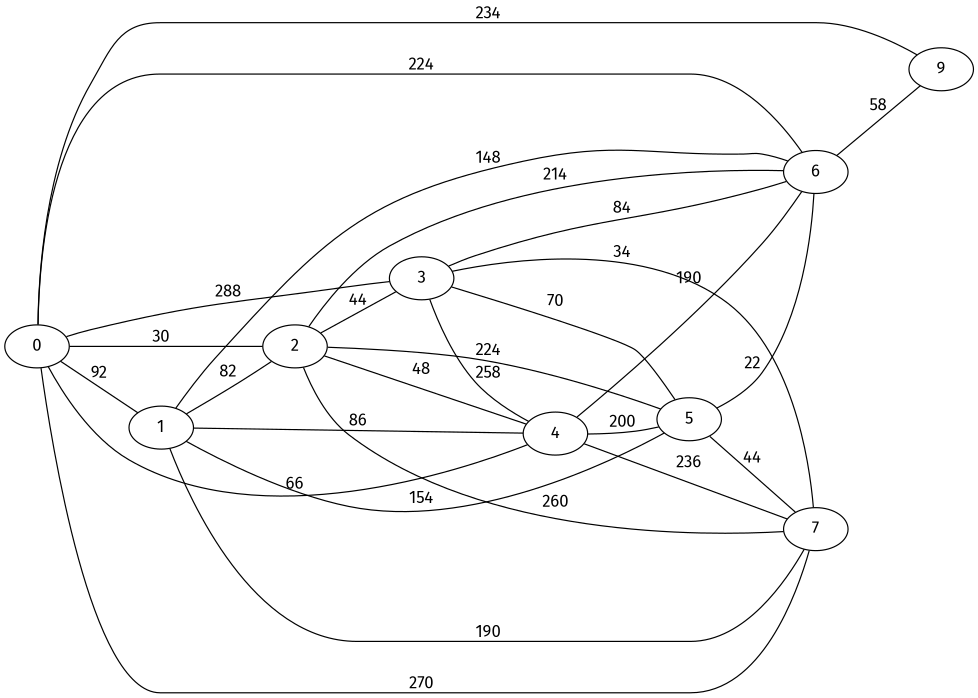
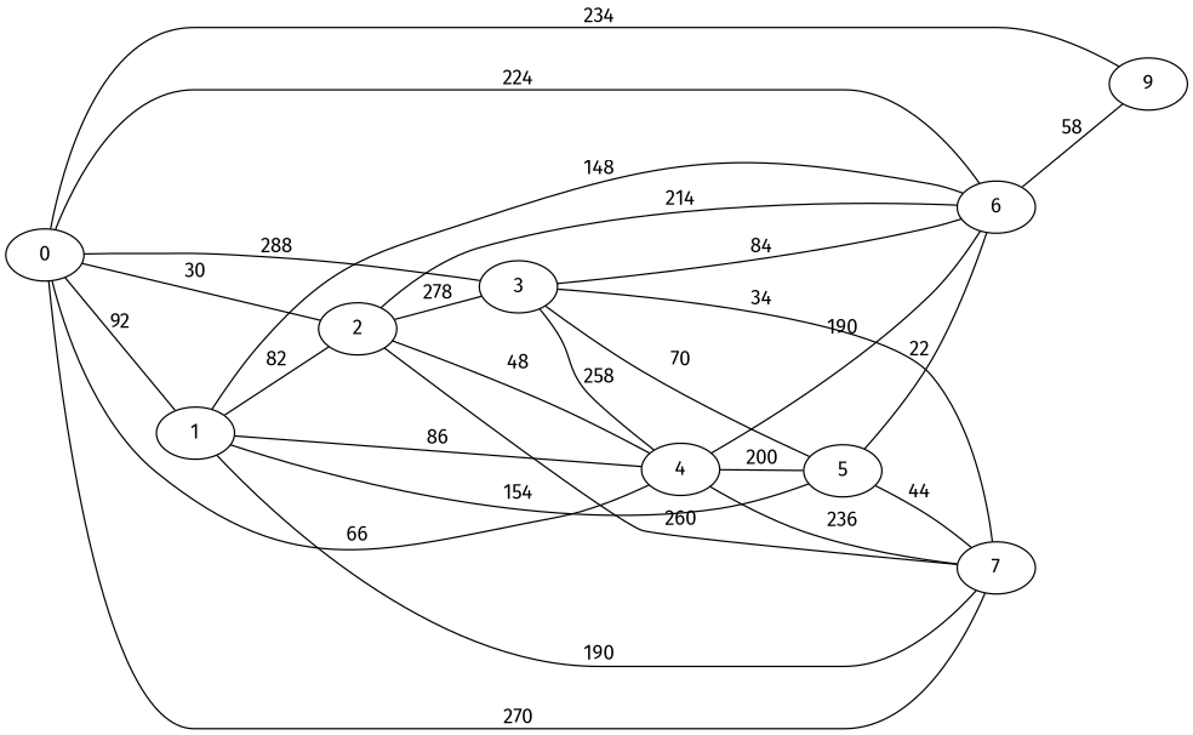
  graph {
    fontname="Fira Sans"
    rankdir=LR
    node [fontname="Fira Sans"]
    edge [fontname="Fira Sans"]
    n1 [label=0]
    n2 [label=1]
    n3 [label=2]
    n4 [label=3]
    n5 [label=4]
    n6 [label=6]
    n7 [label=7]
    n8 [label=9]
    n9 [label=5]
    n1 -- n2 [label=92]
    n1 -- n3 [label=30]
    n1 -- n4 [label=288]
    n1 -- n5 [label=66]
    n1 -- n6 [label=224]
    n1 -- n7 [label=270]
    n1 -- n8 [label=234]
    n2 -- n3 [label=82]
    n2 -- n5 [label=86]
    n2 -- n6 [label=148]
    n2 -- n7 [label=190]
    n2 -- n9 [label=154]
-   n3 -- n4 [label=44]
+   n3 -- n4 [label=278]
    n3 -- n5 [label=48]
    n3 -- n6 [label=214]
    n3 -- n7 [label=260]
-   n3 -- n9 [label=224]
    n4 -- n5 [label=258]
    n4 -- n6 [label=84]
    n4 -- n7 [label=34]
    n4 -- n9 [label=70]
    n5 -- n6 [label=190]
    n5 -- n7 [label=236]
    n5 -- n9 [label=200]
    n6 -- n8 [label=58]
    n9 -- n6 [label=22]
    n9 -- n7 [label=44]
  }
